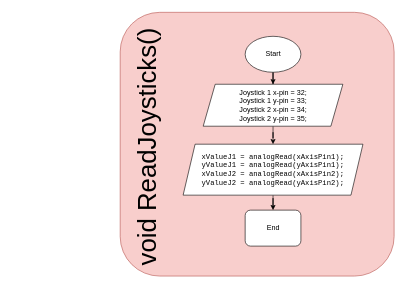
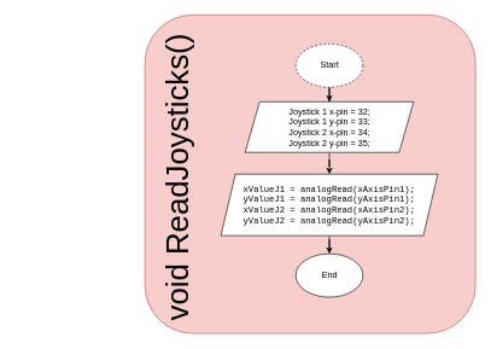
  <mxCell id="0" />
  <mxCell id="1" parent="0" />
  <mxCell id="2" value="" style="rounded=1;whiteSpace=wrap;html=1;fillColor=#f8cecc;strokeColor=#b85450;" vertex="1" parent="1"><mxGeometry x="200" y="20" width="457" height="440" as="geometry" /></mxCell>
  <mxCell id="3" value="" style="edgeStyle=orthogonalEdgeStyle;rounded=0;orthogonalLoop=1;jettySize=auto;html=1;" edge="1" parent="1" source="4" target="7"><mxGeometry relative="1" as="geometry" /></mxCell>
- <mxCell id="4" value="Start" style="ellipse;whiteSpace=wrap;html=1;" vertex="1" parent="1"><mxGeometry x="408.5" y="60" width="93" height="60" as="geometry" /></mxCell>
+ <mxCell id="4" value="Start" style="ellipse;whiteSpace=wrap;html=1;dashed=1;" vertex="1" parent="1"><mxGeometry x="408.5" y="60" width="93" height="60" as="geometry" /></mxCell>
  <mxCell id="5" value="&lt;font style=&quot;font-size: 43px;&quot;&gt;void ReadJoysticks()&lt;/font&gt;" style="text;html=1;align=center;verticalAlign=middle;whiteSpace=wrap;rounded=0;rotation=-90;" vertex="1" parent="1"><mxGeometry x="20.5" y="230" width="450" height="30" as="geometry" /></mxCell>
  <mxCell id="6" value="" style="edgeStyle=orthogonalEdgeStyle;rounded=0;orthogonalLoop=1;jettySize=auto;html=1;" edge="1" parent="1" source="7" target="9"><mxGeometry relative="1" as="geometry" /></mxCell>
  <mxCell id="7" value="Joystick 1 x-&lt;span style=&quot;text-wrap: nowrap; color: rgba(0, 0, 0, 0); font-family: monospace; font-size: 0px; text-align: start;&quot;&gt;%3CmxGraphModel%3E%3Croot%3E%3CmxCell%20id%3D%220%22%2F%3E%3CmxCell%20id%3D%221%22%20parent%3D%220%22%2F%3E%3CmxCell%20id%3D%222%22%20value%3D%22Joystick%20xpin%20%3D%2032%22%20style%3D%22rounded%3D0%3BwhiteSpace%3Dwrap%3Bhtml%3D1%3B%22%20vertex%3D%221%22%20parent%3D%221%22%3E%3CmxGeometry%20x%3D%22397%22%20y%3D%22140%22%20width%3D%22120%22%20height%3D%2230%22%20as%3D%22geometry%22%2F%3E%3C%2FmxCell%3E%3C%2Froot%3E%3C%2FmxGraphModel%3E&lt;/span&gt;pin = 32;&lt;div&gt;Joystick 1 y-pin = 33;&lt;br&gt;&lt;/div&gt;&lt;div&gt;Joystick 2 x-&lt;span style=&quot;text-wrap: nowrap; color: rgba(0, 0, 0, 0); font-family: monospace; font-size: 0px; text-align: start;&quot;&gt;%3CmxGraphModel%3E%3Croot%3E%3CmxCell%20id%3D%220%22%2F%3E%3CmxCell%20id%3D%221%22%20parent%3D%220%22%2F%3E%3CmxCell%20id%3D%222%22%20value%3D%22Joystick%20xpin%20%3D%2032%22%20style%3D%22rounded%3D0%3BwhiteSpace%3Dwrap%3Bhtml%3D1%3B%22%20vertex%3D%221%22%20parent%3D%221%22%3E%3CmxGeometry%20x%3D%22397%22%20y%3D%22140%22%20width%3D%22120%22%20height%3D%2230%22%20as%3D%22geometry%22%2F%3E%3C%2FmxCell%3E%3C%2Froot%3E%3C%2FmxGraphModel%3E&lt;/span&gt;pin = 34;&lt;br&gt;&lt;/div&gt;&lt;div&gt;Joystick 2 y-pin = 35;&lt;/div&gt;" style="shape=parallelogram;perimeter=parallelogramPerimeter;whiteSpace=wrap;html=1;fixedSize=1;" vertex="1" parent="1"><mxGeometry x="338.5" y="140" width="233" height="70" as="geometry" /></mxCell>
  <mxCell id="8" value="" style="edgeStyle=orthogonalEdgeStyle;rounded=0;orthogonalLoop=1;jettySize=auto;html=1;" edge="1" parent="1" source="9" target="10"><mxGeometry relative="1" as="geometry" /></mxCell>
  <mxCell id="9" value="&lt;div style=&quot;font-family: Consolas, &amp;quot;Courier New&amp;quot;, monospace; white-space: pre;&quot;&gt;&lt;font style=&quot;font-size: 12px;&quot;&gt;xValueJ1 = analogRead(xAxisPin1);&lt;/font&gt;&lt;/div&gt;&lt;div style=&quot;font-family: Consolas, &amp;quot;Courier New&amp;quot;, monospace; white-space: pre;&quot;&gt;&lt;font style=&quot;font-size: 12px;&quot;&gt;yValueJ1 = analogRead(yAxisPin1);&lt;/font&gt;&lt;/div&gt;&lt;div style=&quot;font-family: Consolas, &amp;quot;Courier New&amp;quot;, monospace; white-space: pre;&quot;&gt;&lt;font style=&quot;font-size: 12px;&quot;&gt;xValueJ2 = analogRead(xAxisPin2);&lt;/font&gt;&lt;/div&gt;&lt;div style=&quot;font-family: Consolas, &amp;quot;Courier New&amp;quot;, monospace; white-space: pre;&quot;&gt;&lt;font style=&quot;font-size: 12px;&quot;&gt;yValueJ2 = analogRead(yAxisPin2);&lt;/font&gt;&lt;/div&gt;" style="shape=parallelogram;perimeter=parallelogramPerimeter;whiteSpace=wrap;html=1;fixedSize=1;" vertex="1" parent="1"><mxGeometry x="305" y="240" width="300" height="85" as="geometry" /></mxCell>
- <mxCell id="10" value="End" style="whiteSpace=wrap;html=1;rounded=1;" vertex="1" parent="1"><mxGeometry x="408.5" y="350" width="93" height="60" as="geometry" /></mxCell>
+ <mxCell id="10" value="End" style="ellipse;whiteSpace=wrap;html=1;" vertex="1" parent="1"><mxGeometry x="408.5" y="350" width="93" height="60" as="geometry" /></mxCell>
